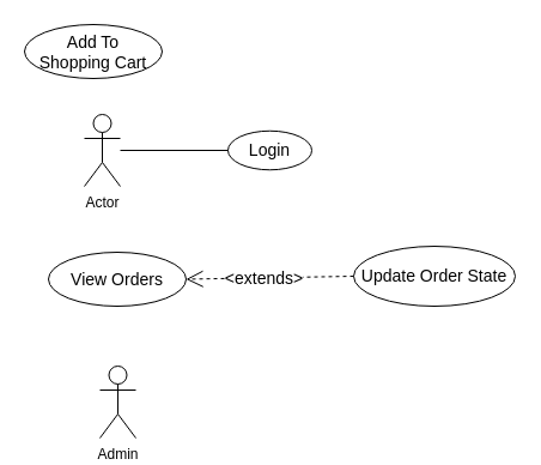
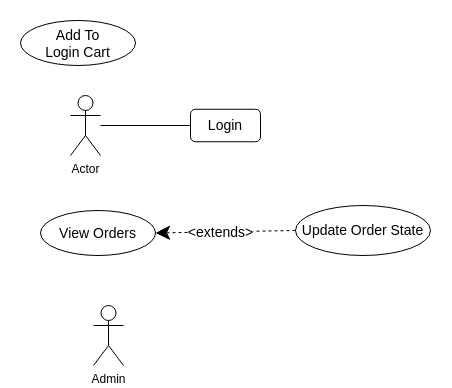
  <mxCell id="0" />
  <mxCell id="1" parent="0" />
- <mxCell id="2" value="Add To &lt;br&gt;Shopping Cart" style="ellipse;whiteSpace=wrap;html=1;fontSize=14;" parent="1" vertex="1"><mxGeometry x="20" y="20" width="115" height="45" as="geometry" /></mxCell>
+ <mxCell id="2" value="Add To &lt;br&gt;Login Cart" style="ellipse;whiteSpace=wrap;html=1;fontSize=14;" parent="1" vertex="1"><mxGeometry x="20" y="20" width="115" height="45" as="geometry" /></mxCell>
  <mxCell id="3" value="Update Order State" style="ellipse;whiteSpace=wrap;html=1;fontSize=14;" parent="1" vertex="1"><mxGeometry x="295" y="205" width="135" height="50" as="geometry" /></mxCell>
  <mxCell id="4" value="View Orders" style="ellipse;whiteSpace=wrap;html=1;fontSize=14;" parent="1" vertex="1"><mxGeometry x="40" y="210" width="115" height="45" as="geometry" /></mxCell>
- <mxCell id="5" value="&amp;lt;extends&amp;gt;" style="endArrow=open;endSize=12;dashed=1;html=1;rounded=0;fontSize=14;exitX=0;exitY=0.5;exitDx=0;exitDy=0;entryX=1;entryY=0.5;entryDx=0;entryDy=0;" parent="1" source="3" target="4" edge="1"><mxGeometry x="0.072" y="1" width="160" relative="1" as="geometry"><mxPoint x="268.95" y="317.801" as="sourcePoint" /><mxPoint x="229.997" y="265" as="targetPoint" /><mxPoint as="offset" /></mxGeometry></mxCell>
- <mxCell id="6" value="Admin" style="shape=umlActor;verticalLabelPosition=bottom;verticalAlign=top;html=1;outlineConnect=0;" vertex="1" parent="1"><mxGeometry x="83" y="305" width="30" height="60" as="geometry" /></mxCell>
+ <mxCell id="5" value="&amp;lt;extends&amp;gt;" style="endArrow=classic;endSize=12;dashed=1;html=1;rounded=0;fontSize=14;exitX=0;exitY=0.5;exitDx=0;exitDy=0;entryX=1;entryY=0.5;entryDx=0;entryDy=0;" parent="1" source="3" target="4" edge="1"><mxGeometry x="0.072" y="1" width="160" relative="1" as="geometry"><mxPoint x="268.95" y="317.801" as="sourcePoint" /><mxPoint x="229.997" y="265" as="targetPoint" /><mxPoint as="offset" /></mxGeometry></mxCell>
+ <mxCell id="6" value="Admin" style="shape=umlActor;verticalLabelPosition=bottom;verticalAlign=top;html=1;outlineConnect=0;" vertex="1" parent="1"><mxGeometry x="93" y="305" width="30" height="60" as="geometry" /></mxCell>
  <mxCell id="7" value="Actor" style="shape=umlActor;verticalLabelPosition=bottom;verticalAlign=top;html=1;outlineConnect=0;" vertex="1" parent="1"><mxGeometry x="70" y="95" width="30" height="60" as="geometry" /></mxCell>
- <mxCell id="8" value="Login" style="ellipse;whiteSpace=wrap;html=1;fontSize=14;" vertex="1" parent="1"><mxGeometry x="190" y="108.75" width="70" height="32.5" as="geometry" /></mxCell>
+ <mxCell id="8" value="Login" style="whiteSpace=wrap;html=1;fontSize=14;rounded=1;" vertex="1" parent="1"><mxGeometry x="190" y="108.75" width="70" height="32.5" as="geometry" /></mxCell>
  <mxCell id="9" value="" style="endArrow=none;html=1;rounded=0;entryX=0;entryY=0.5;entryDx=0;entryDy=0;" edge="1" parent="1" source="7" target="8"><mxGeometry width="50" height="50" relative="1" as="geometry"><mxPoint x="130" y="145" as="sourcePoint" /><mxPoint x="180" y="95" as="targetPoint" /></mxGeometry></mxCell>
